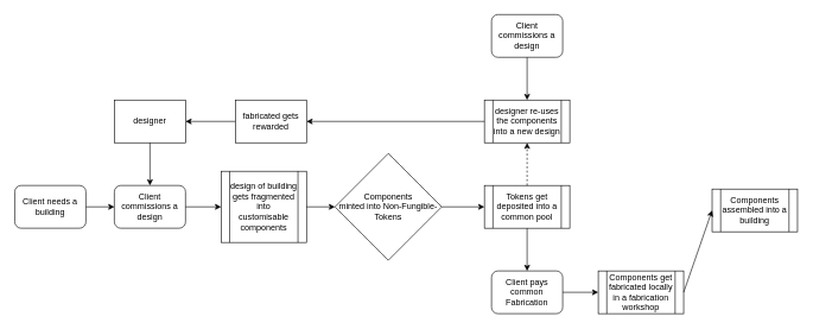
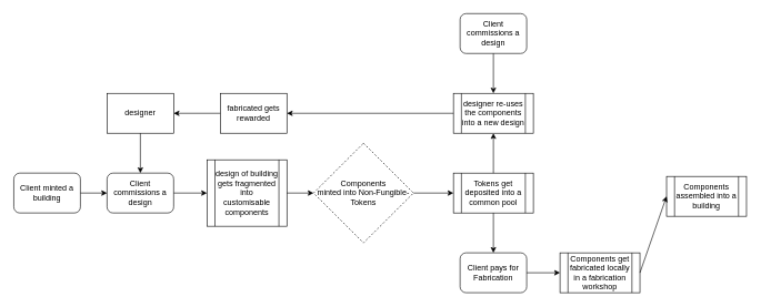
  <mxCell id="0" />
  <mxCell id="1" parent="0" />
- <mxCell id="2" value="Client needs a building" style="rounded=1;whiteSpace=wrap;html=1;" vertex="1" parent="1"><mxGeometry x="20" y="260" width="100" height="60" as="geometry" /></mxCell>
+ <mxCell id="2" value="Client minted a building" style="rounded=1;whiteSpace=wrap;html=1;" vertex="1" parent="1"><mxGeometry x="20" y="260" width="100" height="60" as="geometry" /></mxCell>
  <mxCell id="3" value="designer" style="rounded=0;whiteSpace=wrap;html=1;" vertex="1" parent="1"><mxGeometry x="160" y="140" width="100" height="60" as="geometry" /></mxCell>
  <mxCell id="4" value="Client commissions a design" style="rounded=1;whiteSpace=wrap;html=1;" vertex="1" parent="1"><mxGeometry x="160" y="260" width="100" height="60" as="geometry" /></mxCell>
  <mxCell id="5" value="" style="endArrow=classic;html=1;rounded=0;exitX=1;exitY=0.5;exitDx=0;exitDy=0;entryX=0;entryY=0.5;entryDx=0;entryDy=0;" edge="1" parent="1" source="2" target="4"><mxGeometry width="50" height="50" relative="1" as="geometry"><mxPoint x="310" y="330" as="sourcePoint" /><mxPoint x="360" y="280" as="targetPoint" /></mxGeometry></mxCell>
  <mxCell id="6" value="design of building gets fragmented into&lt;br style=&quot;border-color: var(--border-color);&quot;&gt;customisable components" style="shape=process;whiteSpace=wrap;html=1;backgroundOutline=1;" vertex="1" parent="1"><mxGeometry x="310" y="240" width="120" height="100" as="geometry" /></mxCell>
- <mxCell id="7" value="Components&lt;br&gt;minted into Non-Fungible-Tokens" style="rhombus;whiteSpace=wrap;html=1;" vertex="1" parent="1"><mxGeometry x="470" y="215" width="150" height="150" as="geometry" /></mxCell>
+ <mxCell id="7" value="Components&lt;br&gt;minted into Non-Fungible-Tokens" style="rhombus;whiteSpace=wrap;html=1;dashed=1;" vertex="1" parent="1"><mxGeometry x="470" y="215" width="150" height="150" as="geometry" /></mxCell>
  <mxCell id="8" value="" style="endArrow=classic;html=1;rounded=0;exitX=1;exitY=0.5;exitDx=0;exitDy=0;entryX=0;entryY=0.5;entryDx=0;entryDy=0;" edge="1" parent="1" source="4" target="6"><mxGeometry width="50" height="50" relative="1" as="geometry"><mxPoint x="310" y="330" as="sourcePoint" /><mxPoint x="360" y="280" as="targetPoint" /></mxGeometry></mxCell>
  <mxCell id="9" value="" style="endArrow=classic;html=1;rounded=0;entryX=0;entryY=0.5;entryDx=0;entryDy=0;exitX=1;exitY=0.5;exitDx=0;exitDy=0;" edge="1" parent="1" source="6" target="7"><mxGeometry width="50" height="50" relative="1" as="geometry"><mxPoint x="310" y="330" as="sourcePoint" /><mxPoint x="360" y="280" as="targetPoint" /></mxGeometry></mxCell>
  <mxCell id="10" value="Tokens get deposited into a common pool" style="shape=process;whiteSpace=wrap;html=1;backgroundOutline=1;" vertex="1" parent="1"><mxGeometry x="680" y="260" width="120" height="60" as="geometry" /></mxCell>
  <mxCell id="11" value="" style="endArrow=classic;html=1;rounded=0;exitX=1;exitY=0.5;exitDx=0;exitDy=0;" edge="1" parent="1" source="7" target="10"><mxGeometry width="50" height="50" relative="1" as="geometry"><mxPoint x="630" y="180" as="sourcePoint" /><mxPoint x="680" y="130" as="targetPoint" /></mxGeometry></mxCell>
- <mxCell id="12" value="Client pays common Fabrication" style="rounded=1;whiteSpace=wrap;html=1;" vertex="1" parent="1"><mxGeometry x="690" y="380" width="100" height="60" as="geometry" /></mxCell>
+ <mxCell id="12" value="Client pays for Fabrication" style="rounded=1;whiteSpace=wrap;html=1;" vertex="1" parent="1"><mxGeometry x="690" y="380" width="100" height="60" as="geometry" /></mxCell>
  <mxCell id="13" value="" style="endArrow=classic;html=1;rounded=0;exitX=0.5;exitY=1;exitDx=0;exitDy=0;" edge="1" parent="1" source="10" target="12"><mxGeometry width="50" height="50" relative="1" as="geometry"><mxPoint x="500" y="460" as="sourcePoint" /><mxPoint x="550" y="410" as="targetPoint" /></mxGeometry></mxCell>
  <mxCell id="14" value="Components get fabricated locally in a fabrication workshop" style="shape=process;whiteSpace=wrap;html=1;backgroundOutline=1;" vertex="1" parent="1"><mxGeometry x="840" y="380" width="120" height="60" as="geometry" /></mxCell>
  <mxCell id="15" value="" style="endArrow=classic;html=1;rounded=0;exitX=1;exitY=0.5;exitDx=0;exitDy=0;entryX=0;entryY=0.5;entryDx=0;entryDy=0;" edge="1" parent="1" source="12" target="14"><mxGeometry width="50" height="50" relative="1" as="geometry"><mxPoint x="820" y="540" as="sourcePoint" /><mxPoint x="870" y="490" as="targetPoint" /></mxGeometry></mxCell>
  <mxCell id="16" value="Components assembled into a building" style="shape=process;whiteSpace=wrap;html=1;backgroundOutline=1;" vertex="1" parent="1"><mxGeometry x="1000" y="265" width="120" height="60" as="geometry" /></mxCell>
  <mxCell id="17" value="" style="endArrow=classic;html=1;rounded=0;exitX=1;exitY=0.5;exitDx=0;exitDy=0;entryX=0;entryY=0.5;entryDx=0;entryDy=0;" edge="1" parent="1" source="14" target="16"><mxGeometry width="50" height="50" relative="1" as="geometry"><mxPoint x="1020" y="340" as="sourcePoint" /><mxPoint x="1070" y="290" as="targetPoint" /></mxGeometry></mxCell>
  <mxCell id="18" value="" style="endArrow=classic;html=1;rounded=0;exitX=0.5;exitY=1;exitDx=0;exitDy=0;" edge="1" parent="1" source="3" target="4"><mxGeometry width="50" height="50" relative="1" as="geometry"><mxPoint x="540" y="340" as="sourcePoint" /><mxPoint x="590" y="290" as="targetPoint" /></mxGeometry></mxCell>
  <mxCell id="19" value="fabricated gets rewarded" style="rounded=0;whiteSpace=wrap;html=1;" vertex="1" parent="1"><mxGeometry x="330" y="140" width="100" height="60" as="geometry" /></mxCell>
- <mxCell id="20" value="" style="endArrow=classic;html=1;rounded=0;exitX=0.5;exitY=0;exitDx=0;exitDy=0;entryX=0.5;entryY=1;entryDx=0;entryDy=0;dashed=1;" edge="1" parent="1" source="10" target="21"><mxGeometry width="50" height="50" relative="1" as="geometry"><mxPoint x="540" y="340" as="sourcePoint" /><mxPoint x="740" y="210" as="targetPoint" /></mxGeometry></mxCell>
+ <mxCell id="20" value="" style="endArrow=classic;html=1;rounded=0;exitX=0.5;exitY=0;exitDx=0;exitDy=0;entryX=0.5;entryY=1;entryDx=0;entryDy=0;" edge="1" parent="1" source="10" target="21"><mxGeometry width="50" height="50" relative="1" as="geometry"><mxPoint x="540" y="340" as="sourcePoint" /><mxPoint x="740" y="210" as="targetPoint" /></mxGeometry></mxCell>
  <mxCell id="21" value="designer re-uses the components&lt;br&gt;into a new design" style="shape=process;whiteSpace=wrap;html=1;backgroundOutline=1;" vertex="1" parent="1"><mxGeometry x="680" y="140" width="120" height="60" as="geometry" /></mxCell>
  <mxCell id="22" value="Client commissions a design" style="rounded=1;whiteSpace=wrap;html=1;" vertex="1" parent="1"><mxGeometry x="690" y="20" width="100" height="60" as="geometry" /></mxCell>
  <mxCell id="23" value="" style="endArrow=classic;html=1;rounded=0;exitX=0.5;exitY=1;exitDx=0;exitDy=0;entryX=0.5;entryY=0;entryDx=0;entryDy=0;" edge="1" parent="1" source="22" target="21"><mxGeometry width="50" height="50" relative="1" as="geometry"><mxPoint x="540" y="340" as="sourcePoint" /><mxPoint x="590" y="290" as="targetPoint" /></mxGeometry></mxCell>
  <mxCell id="24" value="" style="endArrow=classic;html=1;rounded=0;exitX=0;exitY=0.5;exitDx=0;exitDy=0;entryX=1;entryY=0.5;entryDx=0;entryDy=0;" edge="1" parent="1" source="21" target="19"><mxGeometry width="50" height="50" relative="1" as="geometry"><mxPoint x="540" y="340" as="sourcePoint" /><mxPoint x="590" y="290" as="targetPoint" /></mxGeometry></mxCell>
  <mxCell id="25" value="" style="endArrow=classic;html=1;rounded=0;exitX=0;exitY=0.5;exitDx=0;exitDy=0;entryX=1;entryY=0.5;entryDx=0;entryDy=0;" edge="1" parent="1" source="19" target="3"><mxGeometry width="50" height="50" relative="1" as="geometry"><mxPoint x="540" y="340" as="sourcePoint" /><mxPoint x="590" y="290" as="targetPoint" /></mxGeometry></mxCell>
